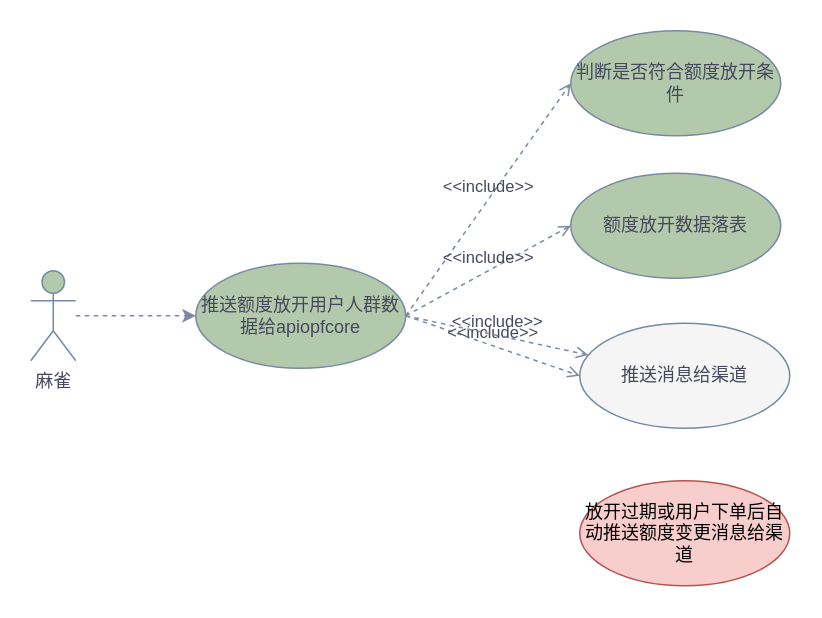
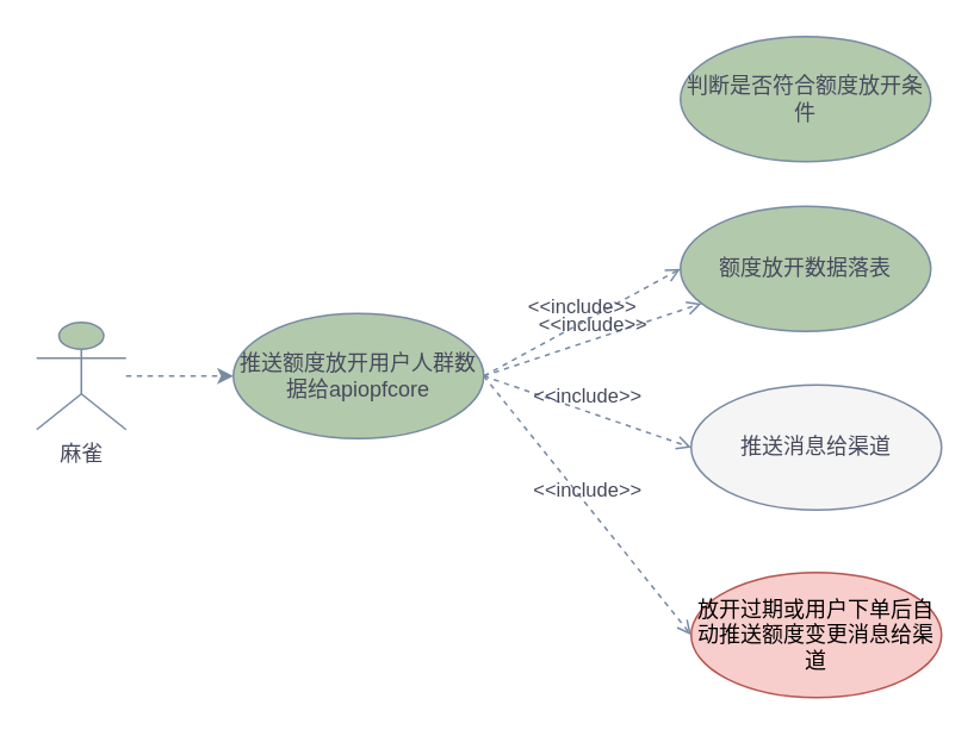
  <mxCell id="0" />
  <mxCell id="1" parent="0" />
  <mxCell id="2" style="edgeStyle=orthogonalEdgeStyle;rounded=0;orthogonalLoop=1;jettySize=auto;html=1;entryX=0;entryY=0.5;entryDx=0;entryDy=0;strokeColor=#788AA3;fontColor=#46495D;fillColor=#B2C9AB;dashed=1;" edge="1" parent="1" source="3" target="4"><mxGeometry relative="1" as="geometry"><mxPoint x="150" y="210" as="targetPoint" /></mxGeometry></mxCell>
- <mxCell id="3" value="麻雀" style="shape=umlActor;verticalLabelPosition=bottom;verticalAlign=top;html=1;strokeColor=#788AA3;fontColor=#46495D;fillColor=#B2C9AB;" vertex="1" parent="1"><mxGeometry x="20" y="180" width="30" height="60" as="geometry" /></mxCell>
+ <mxCell id="3" value="麻雀" style="shape=umlActor;verticalLabelPosition=bottom;verticalAlign=top;html=1;strokeColor=#788AA3;fontColor=#46495D;fillColor=#B2C9AB;" vertex="1" parent="1"><mxGeometry x="20" y="180" width="50" height="60" as="geometry" /></mxCell>
  <mxCell id="4" value="推送额度放开用户人群数据给apiopfcore" style="ellipse;whiteSpace=wrap;html=1;strokeColor=#788AA3;fontColor=#46495D;fillColor=#B2C9AB;" vertex="1" parent="1"><mxGeometry x="130" y="175" width="140" height="70" as="geometry" /></mxCell>
  <mxCell id="5" value="判断是否符合额度放开条件" style="ellipse;whiteSpace=wrap;html=1;strokeColor=#788AA3;fontColor=#46495D;fillColor=#B2C9AB;" vertex="1" parent="1"><mxGeometry x="380" y="20" width="140" height="70" as="geometry" /></mxCell>
  <mxCell id="6" value="额度放开数据落表" style="ellipse;whiteSpace=wrap;html=1;strokeColor=#788AA3;fontColor=#46495D;fillColor=#B2C9AB;" vertex="1" parent="1"><mxGeometry x="380" y="115" width="140" height="70" as="geometry" /></mxCell>
  <mxCell id="7" value="推送消息给渠道" style="ellipse;whiteSpace=wrap;html=1;strokeColor=#788AA3;fontColor=#46495D;fillColor=#f5f5f5;" vertex="1" parent="1"><mxGeometry x="386" y="215" width="140" height="70" as="geometry" /></mxCell>
  <mxCell id="8" value="放开过期或用户下单后自动推送额度变更消息给渠道" style="ellipse;whiteSpace=wrap;html=1;strokeColor=#b85450;fillColor=#f8cecc;" vertex="1" parent="1"><mxGeometry x="386" y="320" width="140" height="70" as="geometry" /></mxCell>
- <mxCell id="9" value="&amp;lt;&amp;lt;include&amp;gt;&amp;gt;" style="html=1;verticalAlign=bottom;labelBackgroundColor=none;endArrow=open;endFill=0;dashed=1;rounded=0;strokeColor=#788AA3;fontColor=#46495D;fillColor=#B2C9AB;exitX=1;exitY=0.5;exitDx=0;exitDy=0;entryX=0;entryY=0.5;entryDx=0;entryDy=0;" edge="1" parent="1" source="4" target="5"><mxGeometry width="160" relative="1" as="geometry"><mxPoint x="220" y="110" as="sourcePoint" /><mxPoint x="380" y="110" as="targetPoint" /></mxGeometry></mxCell>
+ <mxCell id="9" value="&amp;lt;&amp;lt;include&amp;gt;&amp;gt;" style="html=1;verticalAlign=bottom;labelBackgroundColor=none;endArrow=open;endFill=0;dashed=1;rounded=0;strokeColor=#788AA3;fontColor=#46495D;fillColor=#B2C9AB;exitX=1;exitY=0.5;exitDx=0;exitDy=0;" edge="1" parent="1" source="4" target="6"><mxGeometry width="160" relative="1" as="geometry"><mxPoint x="220" y="110" as="sourcePoint" /><mxPoint x="380" y="110" as="targetPoint" /></mxGeometry></mxCell>
  <mxCell id="10" value="&amp;lt;&amp;lt;include&amp;gt;&amp;gt;" style="html=1;verticalAlign=bottom;labelBackgroundColor=none;endArrow=open;endFill=0;dashed=1;rounded=0;strokeColor=#788AA3;fontColor=#46495D;fillColor=#B2C9AB;entryX=0;entryY=0.5;entryDx=0;entryDy=0;" edge="1" parent="1" target="6"><mxGeometry width="160" relative="1" as="geometry"><mxPoint x="270" y="210" as="sourcePoint" /><mxPoint x="390" y="65" as="targetPoint" /></mxGeometry></mxCell>
  <mxCell id="11" value="&amp;lt;&amp;lt;include&amp;gt;&amp;gt;" style="html=1;verticalAlign=bottom;labelBackgroundColor=none;endArrow=open;endFill=0;dashed=1;rounded=0;strokeColor=#788AA3;fontColor=#46495D;fillColor=#B2C9AB;entryX=0;entryY=0.5;entryDx=0;entryDy=0;" edge="1" parent="1" target="7"><mxGeometry width="160" relative="1" as="geometry"><mxPoint x="270" y="210" as="sourcePoint" /><mxPoint x="390" y="160" as="targetPoint" /></mxGeometry></mxCell>
- <mxCell id="12" value="&amp;lt;&amp;lt;include&amp;gt;&amp;gt;" style="html=1;verticalAlign=bottom;labelBackgroundColor=none;endArrow=open;endFill=0;dashed=1;rounded=0;strokeColor=#788AA3;fontColor=#46495D;fillColor=#B2C9AB;exitX=1;exitY=0.5;exitDx=0;exitDy=0;" edge="1" parent="1" source="4" target="7"><mxGeometry width="160" relative="1" as="geometry"><mxPoint x="290" y="230" as="sourcePoint" /><mxPoint x="400" y="170" as="targetPoint" /></mxGeometry></mxCell>
+ <mxCell id="12" value="&amp;lt;&amp;lt;include&amp;gt;&amp;gt;" style="html=1;verticalAlign=bottom;labelBackgroundColor=none;endArrow=open;endFill=0;dashed=1;rounded=0;strokeColor=#788AA3;fontColor=#46495D;fillColor=#B2C9AB;entryX=0;entryY=0.5;entryDx=0;entryDy=0;exitX=1;exitY=0.5;exitDx=0;exitDy=0;" edge="1" parent="1" source="4" target="8"><mxGeometry width="160" relative="1" as="geometry"><mxPoint x="290" y="230" as="sourcePoint" /><mxPoint x="400" y="170" as="targetPoint" /></mxGeometry></mxCell>
